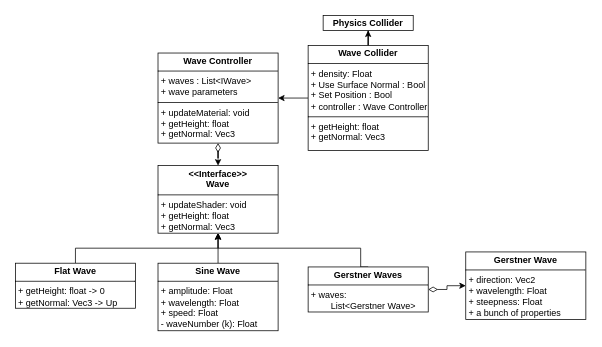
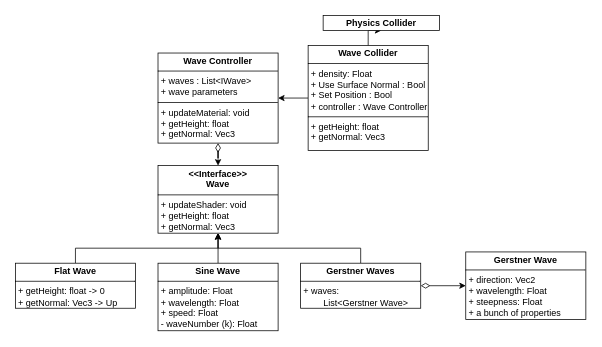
  <mxCell id="0" />
  <mxCell id="1" parent="0" />
  <mxCell id="2" style="edgeStyle=orthogonalEdgeStyle;rounded=0;orthogonalLoop=1;jettySize=auto;html=1;entryX=0.5;entryY=1;entryDx=0;entryDy=0;" edge="1" parent="1" source="4" target="5"><mxGeometry relative="1" as="geometry" /></mxCell>
  <mxCell id="3" style="edgeStyle=orthogonalEdgeStyle;rounded=0;orthogonalLoop=1;jettySize=auto;html=1;" edge="1" parent="1" source="4" target="7"><mxGeometry relative="1" as="geometry" /></mxCell>
  <mxCell id="4" value="&lt;p style=&quot;margin:0px;margin-top:4px;text-align:center;&quot;&gt;&lt;b&gt;Wave Collider&lt;/b&gt;&lt;/p&gt;&lt;hr size=&quot;1&quot; style=&quot;border-style:solid;&quot;&gt;&lt;p style=&quot;margin:0px;margin-left:4px;&quot;&gt;+ density: Float&lt;br&gt;+ Use Surface Normal : Bool&lt;br&gt;+ Set Position : Bool&lt;br&gt;+ controller : Wave Controller&lt;/p&gt;&lt;hr size=&quot;1&quot; style=&quot;border-style:solid;&quot;&gt;&lt;p style=&quot;margin:0px;margin-left:4px;&quot;&gt;+ getHeight: float&lt;br&gt;+ getNormal: Vec3&lt;/p&gt;" style="verticalAlign=top;align=left;overflow=fill;html=1;whiteSpace=wrap;" vertex="1" parent="1"><mxGeometry x="410" y="60" width="160" height="140" as="geometry" /></mxCell>
- <mxCell id="5" value="&lt;p style=&quot;margin:0px;margin-top:4px;text-align:center;&quot;&gt;&lt;b&gt;Physics Collider&lt;/b&gt;&lt;/p&gt;&lt;hr size=&quot;1&quot; style=&quot;border-style:solid;&quot;&gt;&lt;p style=&quot;margin:0px;margin-left:4px;&quot;&gt;&lt;br&gt;&lt;/p&gt;" style="verticalAlign=top;align=left;overflow=fill;html=1;whiteSpace=wrap;" vertex="1" parent="1"><mxGeometry x="430" y="20" width="120" height="20" as="geometry" /></mxCell>
+ <mxCell id="5" value="&lt;p style=&quot;margin:0px;margin-top:4px;text-align:center;&quot;&gt;&lt;b&gt;Physics Collider&lt;/b&gt;&lt;/p&gt;&lt;hr size=&quot;1&quot; style=&quot;border-style:solid;&quot;&gt;&lt;p style=&quot;margin:0px;margin-left:4px;&quot;&gt;&lt;br&gt;&lt;/p&gt;" style="verticalAlign=top;align=left;overflow=fill;html=1;whiteSpace=wrap;" vertex="1" parent="1"><mxGeometry x="430" y="20" width="155" height="20" as="geometry" /></mxCell>
  <mxCell id="6" style="edgeStyle=orthogonalEdgeStyle;rounded=0;orthogonalLoop=1;jettySize=auto;html=1;startArrow=diamondThin;startFill=0;startSize=10;" edge="1" parent="1" source="7" target="8"><mxGeometry relative="1" as="geometry" /></mxCell>
  <mxCell id="7" value="&lt;p style=&quot;margin:0px;margin-top:4px;text-align:center;&quot;&gt;&lt;b&gt;Wave Controller&lt;/b&gt;&lt;/p&gt;&lt;hr size=&quot;1&quot; style=&quot;border-style:solid;&quot;&gt;&lt;p style=&quot;margin:0px;margin-left:4px;&quot;&gt;+ waves : List&amp;lt;IWave&amp;gt;&lt;br&gt;+ wave parameters&lt;/p&gt;&lt;hr size=&quot;1&quot; style=&quot;border-style:solid;&quot;&gt;&lt;p style=&quot;margin:0px;margin-left:4px;&quot;&gt;+ updateMaterial: void&lt;br&gt;+ getHeight: float&lt;br&gt;+ getNormal: Vec3&lt;br&gt;&lt;br&gt;&lt;/p&gt;" style="verticalAlign=top;align=left;overflow=fill;html=1;whiteSpace=wrap;" vertex="1" parent="1"><mxGeometry x="210" y="70" width="160" height="120" as="geometry" /></mxCell>
  <mxCell id="8" value="&lt;p style=&quot;margin:0px;margin-top:4px;text-align:center;&quot;&gt;&lt;b&gt;&amp;lt;&amp;lt;Interface&amp;gt;&amp;gt;&lt;br&gt;Wave&lt;/b&gt;&lt;/p&gt;&lt;hr size=&quot;1&quot; style=&quot;border-style:solid;&quot;&gt;&lt;p style=&quot;margin:0px;margin-left:4px;&quot;&gt;+ updateShader: void&lt;br&gt;+ getHeight: float&lt;br&gt;+ getNormal: Vec3&lt;br&gt;&lt;br&gt;&lt;/p&gt;" style="verticalAlign=top;align=left;overflow=fill;html=1;whiteSpace=wrap;" vertex="1" parent="1"><mxGeometry x="210" y="220" width="160" height="90" as="geometry" /></mxCell>
  <mxCell id="9" style="edgeStyle=orthogonalEdgeStyle;rounded=0;orthogonalLoop=1;jettySize=auto;html=1;exitX=0.5;exitY=0;exitDx=0;exitDy=0;" edge="1" parent="1" source="10" target="8"><mxGeometry relative="1" as="geometry" /></mxCell>
  <mxCell id="10" value="&lt;p style=&quot;margin:0px;margin-top:4px;text-align:center;&quot;&gt;&lt;b&gt;Flat Wave&lt;/b&gt;&lt;/p&gt;&lt;hr size=&quot;1&quot; style=&quot;border-style:solid;&quot;&gt;&lt;p style=&quot;margin:0px;margin-left:4px;&quot;&gt;+ getHeight: float -&amp;gt; 0&lt;br&gt;+ getNormal: Vec3 -&amp;gt; Up&lt;br&gt;&lt;br&gt;&lt;/p&gt;" style="verticalAlign=top;align=left;overflow=fill;html=1;whiteSpace=wrap;" vertex="1" parent="1"><mxGeometry x="20" y="350" width="160" height="60" as="geometry" /></mxCell>
  <mxCell id="11" style="edgeStyle=orthogonalEdgeStyle;rounded=0;orthogonalLoop=1;jettySize=auto;html=1;" edge="1" parent="1" source="12" target="8"><mxGeometry relative="1" as="geometry" /></mxCell>
  <mxCell id="12" value="&lt;p style=&quot;margin:0px;margin-top:4px;text-align:center;&quot;&gt;&lt;b&gt;Sine Wave&lt;/b&gt;&lt;/p&gt;&lt;hr size=&quot;1&quot; style=&quot;border-style:solid;&quot;&gt;&lt;p style=&quot;margin:0px;margin-left:4px;&quot;&gt;+ amplitude: Float&lt;br&gt;+ wavelength: Float&lt;br&gt;+ speed: Float&lt;br&gt;- waveNumber (k): Float&amp;nbsp;&lt;/p&gt;" style="verticalAlign=top;align=left;overflow=fill;html=1;whiteSpace=wrap;" vertex="1" parent="1"><mxGeometry x="210" y="350" width="160" height="90" as="geometry" /></mxCell>
  <mxCell id="13" style="edgeStyle=orthogonalEdgeStyle;rounded=0;orthogonalLoop=1;jettySize=auto;html=1;exitX=0.5;exitY=0;exitDx=0;exitDy=0;" edge="1" parent="1" source="15" target="8"><mxGeometry relative="1" as="geometry"><Array as="points"><mxPoint x="480" y="330" /><mxPoint x="290" y="330" /></Array></mxGeometry></mxCell>
  <mxCell id="14" style="edgeStyle=orthogonalEdgeStyle;rounded=0;orthogonalLoop=1;jettySize=auto;html=1;startArrow=diamondThin;startFill=0;startSize=10;" edge="1" parent="1" source="15" target="16"><mxGeometry relative="1" as="geometry" /></mxCell>
- <mxCell id="15" value="&lt;p style=&quot;margin:0px;margin-top:4px;text-align:center;&quot;&gt;&lt;b&gt;Gerstner Waves&lt;/b&gt;&lt;/p&gt;&lt;hr size=&quot;1&quot; style=&quot;border-style:solid;&quot;&gt;&lt;p style=&quot;margin:0px;margin-left:4px;&quot;&gt;+ waves:&lt;br&gt;&lt;span style=&quot;white-space: pre;&quot;&gt;&#09;&lt;/span&gt;List&amp;lt;Gerstner Wave&amp;gt;&lt;/p&gt;" style="verticalAlign=top;align=left;overflow=fill;html=1;whiteSpace=wrap;" vertex="1" parent="1"><mxGeometry x="410" y="355" width="160" height="60" as="geometry" /></mxCell>
+ <mxCell id="15" value="&lt;p style=&quot;margin:0px;margin-top:4px;text-align:center;&quot;&gt;&lt;b&gt;Gerstner Waves&lt;/b&gt;&lt;/p&gt;&lt;hr size=&quot;1&quot; style=&quot;border-style:solid;&quot;&gt;&lt;p style=&quot;margin:0px;margin-left:4px;&quot;&gt;+ waves:&lt;br&gt;&lt;span style=&quot;white-space: pre;&quot;&gt;&#09;&lt;/span&gt;List&amp;lt;Gerstner Wave&amp;gt;&lt;/p&gt;" style="verticalAlign=top;align=left;overflow=fill;html=1;whiteSpace=wrap;" vertex="1" parent="1"><mxGeometry x="400" y="350" width="160" height="60" as="geometry" /></mxCell>
  <mxCell id="16" value="&lt;p style=&quot;margin:0px;margin-top:4px;text-align:center;&quot;&gt;&lt;b&gt;Gerstner Wave&lt;/b&gt;&lt;/p&gt;&lt;hr size=&quot;1&quot; style=&quot;border-style:solid;&quot;&gt;&lt;p style=&quot;margin:0px;margin-left:4px;&quot;&gt;+ direction: Vec2&lt;br&gt;+ wavelength: Float&lt;br&gt;+ steepness: Float&lt;br&gt;+ a bunch of properties&lt;/p&gt;" style="verticalAlign=top;align=left;overflow=fill;html=1;whiteSpace=wrap;" vertex="1" parent="1"><mxGeometry x="620" y="335" width="160" height="90" as="geometry" /></mxCell>
